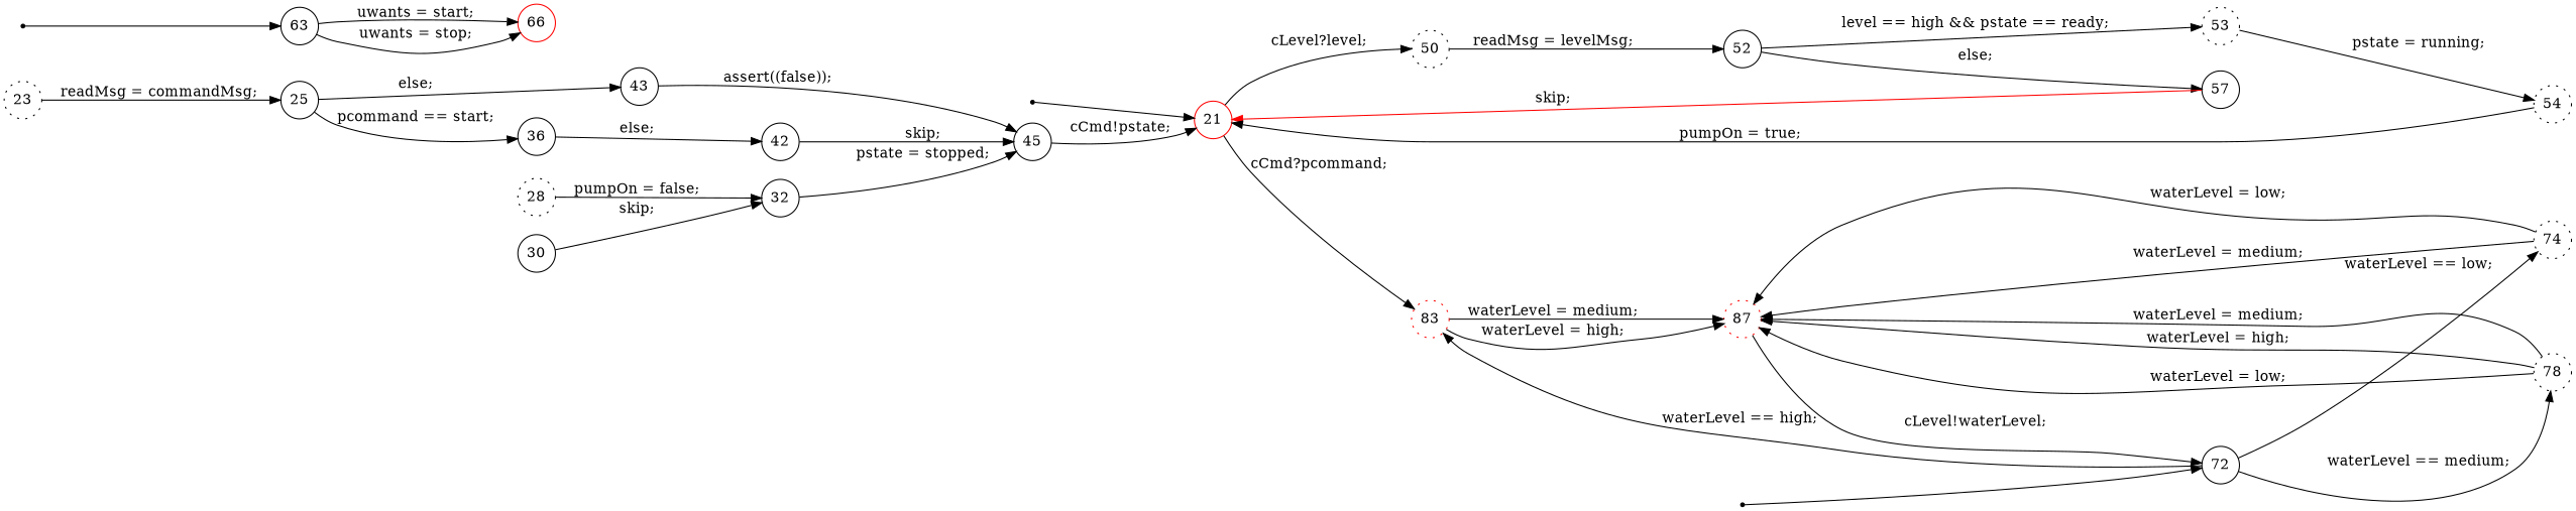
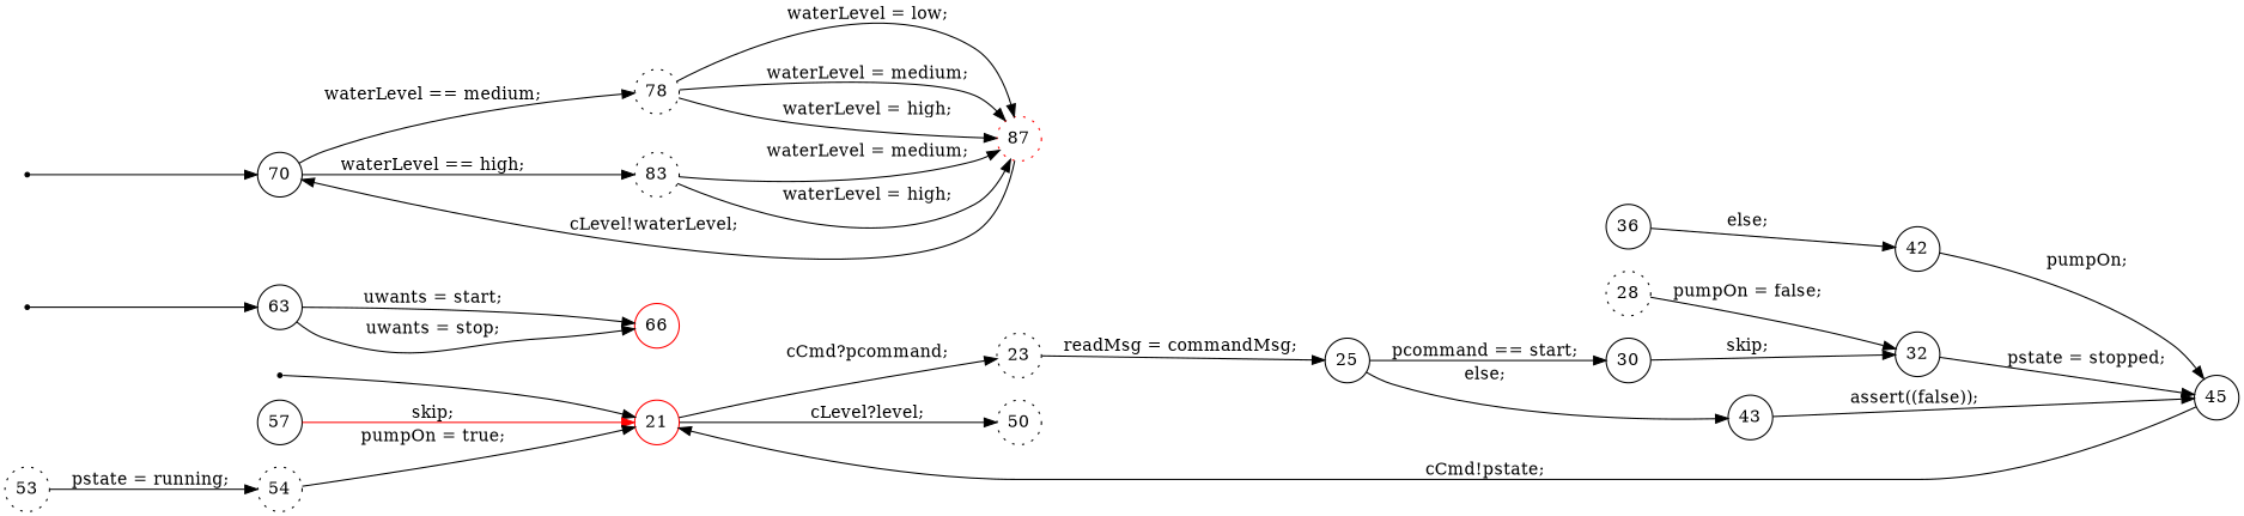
  digraph {
    rankdir=LR
    node [fixedsize=true shape=circle]
    n1 [color=red label=21]
    n2 [label=23 style=dotted]
    n3 [label=50 style=dotted]
    n4 [label=25]
-   n5 [label=52]
    s94457514602608 [shape=point fixedsize=""]
    n7 [label=63]
    n8 [color=red label=66]
    s94457514607904 [shape=point fixedsize=""]
-   n10 [label=72]
-   n11 [label=74 style=dotted]
+   n10 [label=70]
    n12 [label=78 style=dotted]
-   n13 [label=83 style=dotted color=red]
+   n13 [label=83 style=dotted]
    n14 [color=red label=87 style=dotted]
    s94457514610096 [shape=point fixedsize=""]
    n16 [label=36]
    n17 [label=43]
    n18 [label=42]
    n19 [label=45]
    n20 [label=28 style=dotted]
    n21 [label=32]
    n22 [label=30]
    n23 [label=53 style=dotted]
    n24 [label=57]
    n25 [label=54 style=dotted]
-   n1 -> n13 [label="cCmd?pcommand; "]
+   n1 -> n2 [label="cCmd?pcommand; "]
    n1 -> n3 [label="cLevel?level; "]
    n2 -> n4 [label="readMsg = commandMsg; "]
-   n3 -> n5 [label="readMsg = levelMsg; "]
-   n4 -> n16 [label="pcommand == start; "]
+   n4 -> n22 [label="pcommand == start; "]
    n4 -> n17 [label="else; "]
-   n5 -> n23 [label="level == high && pstate == ready; "]
-   n5 -> n24 [label="else; "]
    s94457514602608 -> n1
    n7 -> n8 [label="uwants = start; "]
    n7 -> n8 [label="uwants = stop; "]
    s94457514607904 -> n7
-   n10 -> n11 [label="waterLevel == low; "]
    n10 -> n12 [label="waterLevel == medium; "]
    n10 -> n13 [label="waterLevel == high; "]
-   n11 -> n14 [label="waterLevel = low; "]
-   n11 -> n14 [label="waterLevel = medium; "]
    n12 -> n14 [label="waterLevel = low; "]
    n12 -> n14 [label="waterLevel = medium; "]
    n12 -> n14 [label="waterLevel = high; "]
    n13 -> n14 [label="waterLevel = medium; "]
    n13 -> n14 [label="waterLevel = high; "]
    n14 -> n10 [label="cLevel!waterLevel; "]
    s94457514610096 -> n10
    n16 -> n18 [label="else; "]
    n17 -> n19 [label="assert((false)); "]
-   n18 -> n19 [label="skip; "]
+   n18 -> n19 [label="pumpOn; "]
    n19 -> n1 [label="cCmd!pstate; "]
    n20 -> n21 [label="pumpOn = false; "]
    n21 -> n19 [label="pstate = stopped; "]
    n22 -> n21 [label="skip; "]
    n23 -> n25 [label="pstate = running; "]
    n24 -> n1 [color=red label="skip; "]
    n25 -> n1 [label="pumpOn = true; "]
  }
